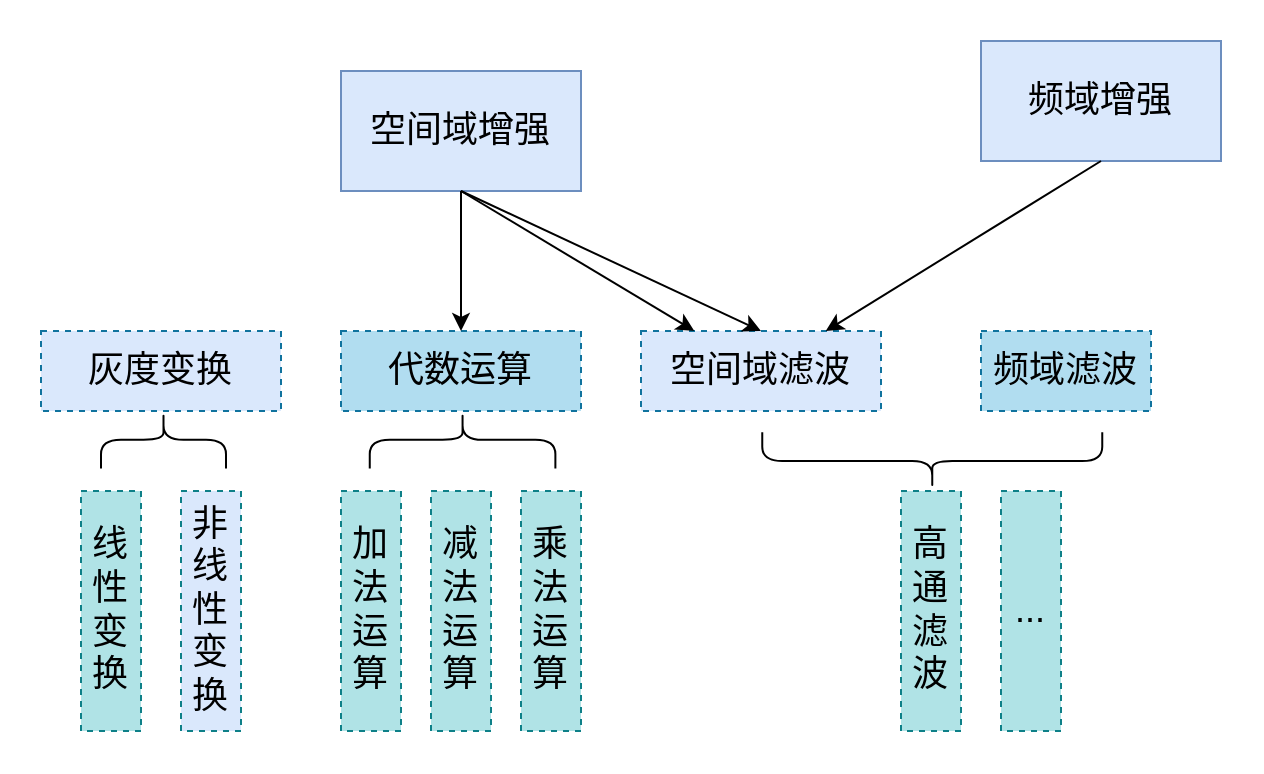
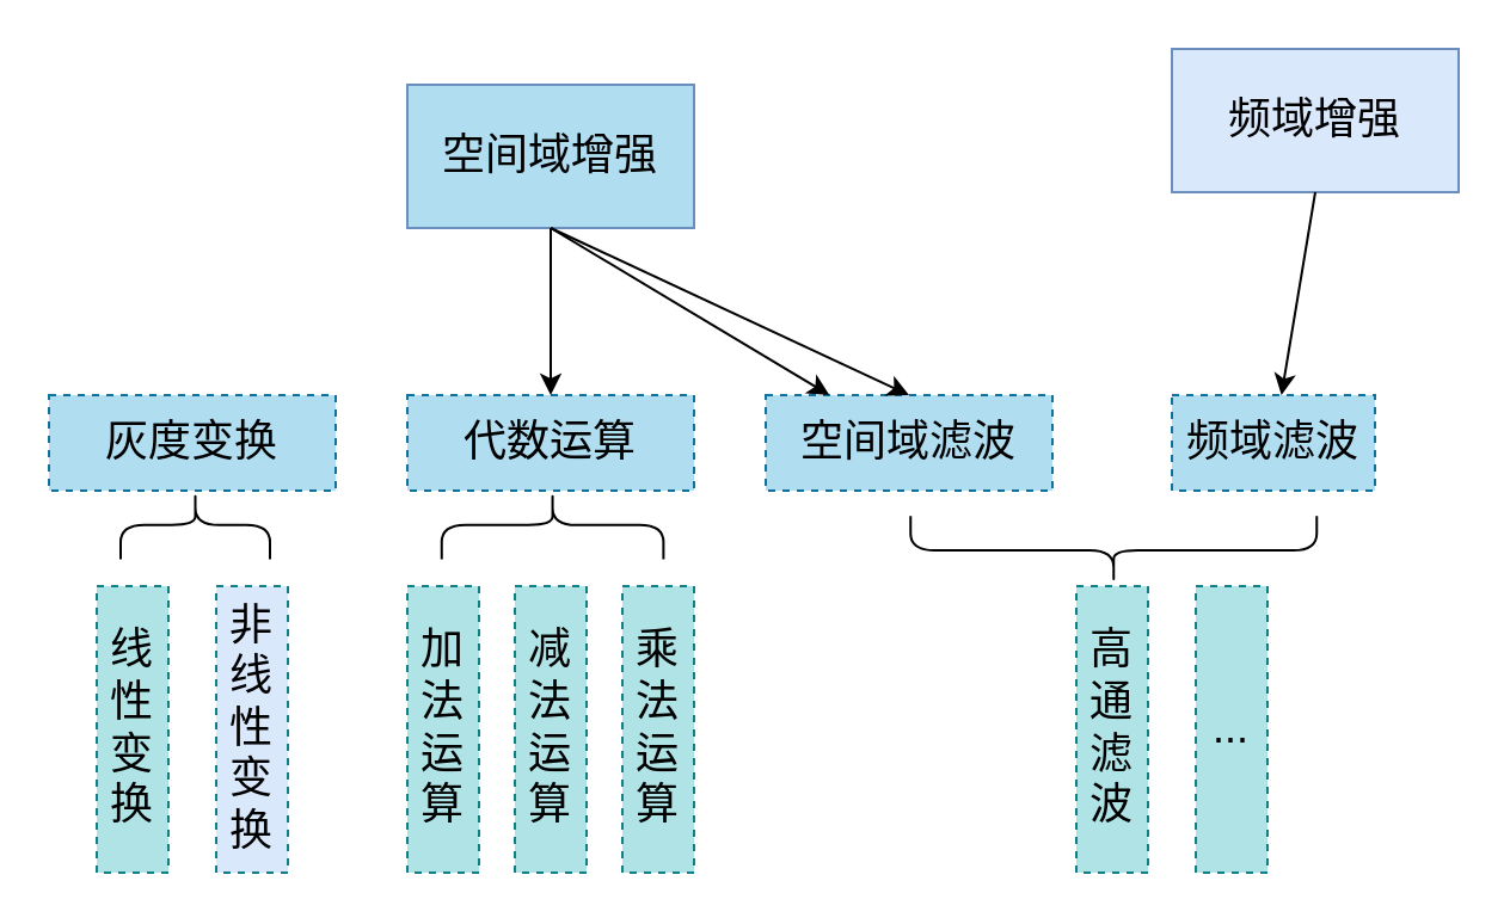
  <mxCell id="0" />
  <mxCell id="1" parent="0" />
- <mxCell id="2" value="&lt;font style=&quot;font-size: 18px&quot;&gt;空间域增强&lt;/font&gt;" style="rounded=0;whiteSpace=wrap;html=1;fillColor=#dae8fc;strokeColor=#6c8ebf;" vertex="1" parent="1"><mxGeometry x="170" y="35" width="120" height="60" as="geometry" /></mxCell>
+ <mxCell id="2" value="&lt;font style=&quot;font-size: 18px&quot;&gt;空间域增强&lt;/font&gt;" style="rounded=0;whiteSpace=wrap;html=1;fillColor=#b1ddf0;strokeColor=#6c8ebf;" vertex="1" parent="1"><mxGeometry x="170" y="35" width="120" height="60" as="geometry" /></mxCell>
  <mxCell id="3" value="&lt;font style=&quot;font-size: 18px&quot;&gt;频域增强&lt;/font&gt;" style="rounded=0;whiteSpace=wrap;html=1;fillColor=#dae8fc;strokeColor=#6c8ebf;" vertex="1" parent="1"><mxGeometry x="490" y="20" width="120" height="60" as="geometry" /></mxCell>
- <mxCell id="4" value="灰度变换" style="rounded=0;whiteSpace=wrap;html=1;fontSize=18;dashed=1;fillColor=#dae8fc;strokeColor=#10739e;" vertex="1" parent="1"><mxGeometry x="20" y="165" width="120" height="40" as="geometry" /></mxCell>
+ <mxCell id="4" value="灰度变换" style="rounded=0;whiteSpace=wrap;html=1;fontSize=18;dashed=1;fillColor=#b1ddf0;strokeColor=#10739e;" vertex="1" parent="1"><mxGeometry x="20" y="165" width="120" height="40" as="geometry" /></mxCell>
  <mxCell id="5" value="代数运算" style="rounded=0;whiteSpace=wrap;html=1;fontSize=18;dashed=1;fillColor=#b1ddf0;strokeColor=#10739e;" vertex="1" parent="1"><mxGeometry x="170" y="165" width="120" height="40" as="geometry" /></mxCell>
- <mxCell id="6" value="空间域滤波" style="rounded=0;whiteSpace=wrap;html=1;fontSize=18;dashed=1;fillColor=#dae8fc;strokeColor=#10739e;" vertex="1" parent="1"><mxGeometry x="320" y="165" width="120" height="40" as="geometry" /></mxCell>
+ <mxCell id="6" value="空间域滤波" style="rounded=0;whiteSpace=wrap;html=1;fontSize=18;dashed=1;fillColor=#b1ddf0;strokeColor=#10739e;" vertex="1" parent="1"><mxGeometry x="320" y="165" width="120" height="40" as="geometry" /></mxCell>
  <mxCell id="7" value="频域滤波" style="rounded=0;whiteSpace=wrap;html=1;fontSize=18;dashed=1;fillColor=#b1ddf0;strokeColor=#10739e;" vertex="1" parent="1"><mxGeometry x="490" y="165" width="85" height="40" as="geometry" /></mxCell>
  <mxCell id="8" value="线性变换" style="rounded=0;whiteSpace=wrap;html=1;dashed=1;fontSize=18;fillColor=#b0e3e6;strokeColor=#0e8088;" vertex="1" parent="1"><mxGeometry x="40" y="245" width="30" height="120" as="geometry" /></mxCell>
  <mxCell id="9" value="非线性变换" style="rounded=0;whiteSpace=wrap;html=1;dashed=1;fontSize=18;fillColor=#dae8fc;strokeColor=#0e8088;" vertex="1" parent="1"><mxGeometry x="90" y="245" width="30" height="120" as="geometry" /></mxCell>
  <mxCell id="10" value="加法运算&lt;span style=&quot;color: rgba(0 , 0 , 0 , 0) ; font-family: monospace ; font-size: 0px&quot;&gt;%3CmxGraphModel%3E%3Croot%3E%3CmxCell%20id%3D%220%22%2F%3E%3CmxCell%20id%3D%221%22%20parent%3D%220%22%2F%3E%3CmxCell%20id%3D%222%22%20value%3D%22%E9%9D%9E%E7%BA%BF%E6%80%A7%E5%8F%98%E6%8D%A2%22%20style%3D%22rounded%3D0%3BwhiteSpace%3Dwrap%3Bhtml%3D1%3Bdashed%3D1%3BfontSize%3D18%3B%22%20vertex%3D%221%22%20parent%3D%221%22%3E%3CmxGeometry%20x%3D%2280%22%20y%3D%22410%22%20width%3D%2230%22%20height%3D%22120%22%20as%3D%22geometry%22%2F%3E%3C%2FmxCell%3E%3C%2Froot%3E%3C%2FmxGraphModel%3E&lt;/span&gt;" style="rounded=0;whiteSpace=wrap;html=1;dashed=1;fontSize=18;fillColor=#b0e3e6;strokeColor=#0e8088;" vertex="1" parent="1"><mxGeometry x="170" y="245" width="30" height="120" as="geometry" /></mxCell>
  <mxCell id="11" value="减法运算&lt;span style=&quot;color: rgba(0 , 0 , 0 , 0) ; font-family: monospace ; font-size: 0px&quot;&gt;%3CmxGraphModel%3E%3Croot%3E%3CmxCell%20id%3D%220%22%2F%3E%3CmxCell%20id%3D%221%22%20parent%3D%220%22%2F%3E%3CmxCell%20id%3D%222%22%20value%3D%22%E9%9D%9E%E7%BA%BF%E6%80%A7%E5%8F%98%E6%8D%A2%22%20style%3D%22rounded%3D0%3BwhiteSpace%3Dwrap%3Bhtml%3D1%3Bdashed%3D1%3BfontSize%3D18%3B%22%20vertex%3D%221%22%20parent%3D%221%22%3E%3CmxGeometry%20x%3D%2280%22%20y%3D%22410%22%20width%3D%2230%22%20height%3D%22120%22%20as%3D%22geometry%22%2F%3E%3C%2FmxCell%3E%3C%2Froot%3E%3C%2FmxGraphModel%3E&lt;/span&gt;" style="rounded=0;whiteSpace=wrap;html=1;dashed=1;fontSize=18;fillColor=#b0e3e6;strokeColor=#0e8088;" vertex="1" parent="1"><mxGeometry x="215" y="245" width="30" height="120" as="geometry" /></mxCell>
  <mxCell id="12" value="乘&lt;span style=&quot;color: rgba(0 , 0 , 0 , 0) ; font-family: monospace ; font-size: 0px&quot;&gt;%3CmxGraphModel%3E%3Croot%3E%3CmxCell%20id%3D%220%22%2F%3E%3CmxCell%20id%3D%221%22%20parent%3D%220%22%2F%3E%3CmxCell%20id%3D%222%22%20value%3D%22%E5%87%8F%E6%B3%95%E8%BF%90%E7%AE%97%26lt%3Bspan%20style%3D%26quot%3Bcolor%3A%20rgba(0%20%2C%200%20%2C%200%20%2C%200)%20%3B%20font-family%3A%20monospace%20%3B%20font-size%3A%200px%26quot%3B%26gt%3B%253CmxGraphModel%253E%253Croot%253E%253CmxCell%2520id%253D%25220%2522%252F%253E%253CmxCell%2520id%253D%25221%2522%2520parent%253D%25220%2522%252F%253E%253CmxCell%2520id%253D%25222%2522%2520value%253D%2522%25E9%259D%259E%25E7%25BA%25BF%25E6%2580%25A7%25E5%258F%2598%25E6%258D%25A2%2522%2520style%253D%2522rounded%253D0%253BwhiteSpace%253Dwrap%253Bhtml%253D1%253Bdashed%253D1%253BfontSize%253D18%253B%2522%2520vertex%253D%25221%2522%2520parent%253D%25221%2522%253E%253CmxGeometry%2520x%253D%252280%2522%2520y%253D%2522410%2522%2520width%253D%252230%2522%2520height%253D%2522120%2522%2520as%253D%2522geometry%2522%252F%253E%253C%252FmxCell%253E%253C%252Froot%253E%253C%252FmxGraphModel%253E%26lt%3B%2Fspan%26gt%3B%22%20style%3D%22rounded%3D0%3BwhiteSpace%3Dwrap%3Bhtml%3D1%3Bdashed%3D1%3BfontSize%3D18%3B%22%20vertex%3D%221%22%20parent%3D%221%22%3E%3CmxGeometry%20x%3D%22190%22%20y%3D%22410%22%20width%3D%2230%22%20height%3D%22120%22%20as%3D%22geometry%22%2F%3E%3C%2FmxCell%3E%3C%2Froot%3E%3C%2FmxGraphModel%3E&lt;/span&gt;&lt;br&gt;法运算&lt;span style=&quot;color: rgba(0 , 0 , 0 , 0) ; font-family: monospace ; font-size: 0px&quot;&gt;%3CmxGraphModel%3E%3Croot%3E%3CmxCell%20id%3D%220%22%2F%3E%3CmxCell%20id%3D%221%22%20parent%3D%220%22%2F%3E%3CmxCell%20id%3D%222%22%20value%3D%22%E9%9D%9E%E7%BA%BF%E6%80%A7%E5%8F%98%E6%8D%A2%22%20style%3D%22rounded%3D0%3BwhiteSpace%3Dwrap%3Bhtml%3D1%3Bdashed%3D1%3BfontSize%3D18%3B%22%20vertex%3D%221%22%20parent%3D%221%22%3E%3CmxGeometry%20x%3D%2280%22%20y%3D%22410%22%20width%3D%2230%22%20height%3D%22120%22%20as%3D%22geometry%22%2F%3E%3C%2FmxCell%3E%3C%2Froot%3E%3C%2FmxGraphModel%3E&lt;/span&gt;" style="rounded=0;whiteSpace=wrap;html=1;dashed=1;fontSize=18;fillColor=#b0e3e6;strokeColor=#0e8088;" vertex="1" parent="1"><mxGeometry x="260" y="245" width="30" height="120" as="geometry" /></mxCell>
  <mxCell id="13" value="高通滤波" style="rounded=0;whiteSpace=wrap;html=1;dashed=1;fontSize=18;fillColor=#b0e3e6;strokeColor=#0e8088;" vertex="1" parent="1"><mxGeometry x="450" y="245" width="30" height="120" as="geometry" /></mxCell>
  <mxCell id="14" value="..." style="rounded=0;whiteSpace=wrap;html=1;dashed=1;fontSize=18;fillColor=#b0e3e6;strokeColor=#0e8088;" vertex="1" parent="1"><mxGeometry x="500" y="245" width="30" height="120" as="geometry" /></mxCell>
  <mxCell id="15" value="" style="endArrow=classic;html=1;rounded=0;fontSize=18;exitX=0.5;exitY=1;exitDx=0;exitDy=0;" edge="1" parent="1" source="2" target="6"><mxGeometry width="50" height="50" relative="1" as="geometry"><mxPoint x="300" y="275" as="sourcePoint" /><mxPoint x="350" y="225" as="targetPoint" /></mxGeometry></mxCell>
  <mxCell id="16" value="" style="endArrow=classic;html=1;rounded=0;fontSize=18;exitX=0.5;exitY=1;exitDx=0;exitDy=0;entryX=0.5;entryY=0;entryDx=0;entryDy=0;" edge="1" parent="1" source="2" target="5"><mxGeometry width="50" height="50" relative="1" as="geometry"><mxPoint x="300" y="275" as="sourcePoint" /><mxPoint x="350" y="225" as="targetPoint" /></mxGeometry></mxCell>
  <mxCell id="17" value="" style="endArrow=classic;html=1;rounded=0;fontSize=18;entryX=0.5;entryY=0;entryDx=0;entryDy=0;" edge="1" parent="1" target="6"><mxGeometry width="50" height="50" relative="1" as="geometry"><mxPoint x="230" y="95" as="sourcePoint" /><mxPoint x="350" y="225" as="targetPoint" /></mxGeometry></mxCell>
- <mxCell id="18" value="" style="endArrow=classic;html=1;rounded=0;fontSize=18;exitX=0.5;exitY=1;exitDx=0;exitDy=0;" edge="1" parent="1" source="3" target="6"><mxGeometry width="50" height="50" relative="1" as="geometry"><mxPoint x="300" y="275" as="sourcePoint" /><mxPoint x="350" y="225" as="targetPoint" /></mxGeometry></mxCell>
+ <mxCell id="18" value="" style="endArrow=classic;html=1;rounded=0;fontSize=18;exitX=0.5;exitY=1;exitDx=0;exitDy=0;" edge="1" parent="1" source="3" target="7"><mxGeometry width="50" height="50" relative="1" as="geometry"><mxPoint x="300" y="275" as="sourcePoint" /><mxPoint x="350" y="225" as="targetPoint" /></mxGeometry></mxCell>
  <mxCell id="19" value="" style="shape=curlyBracket;whiteSpace=wrap;html=1;rounded=1;fontSize=18;rotation=90;" vertex="1" parent="1"><mxGeometry x="66.88" y="188.13" width="28.75" height="62.5" as="geometry" /></mxCell>
  <mxCell id="20" value="" style="shape=curlyBracket;whiteSpace=wrap;html=1;rounded=1;fontSize=18;rotation=90;" vertex="1" parent="1"><mxGeometry x="216.4" y="172.97" width="28.75" height="92.81" as="geometry" /></mxCell>
  <mxCell id="21" value="" style="shape=curlyBracket;whiteSpace=wrap;html=1;rounded=1;fontSize=18;rotation=-90;" vertex="1" parent="1"><mxGeometry x="451.25" y="145" width="28.75" height="170" as="geometry" /></mxCell>
